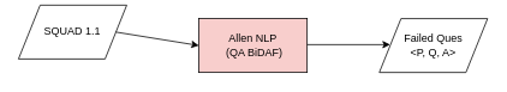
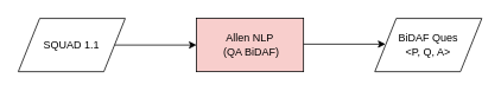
  <mxCell id="0" />
  <mxCell id="1" parent="0" />
- <mxCell id="2" value="SQUAD 1.1" style="shape=parallelogram;perimeter=parallelogramPerimeter;whiteSpace=wrap;html=1;" vertex="1" parent="1"><mxGeometry x="20" y="5" width="120" height="60" as="geometry" /></mxCell>
+ <mxCell id="2" value="SQUAD 1.1" style="shape=parallelogram;perimeter=parallelogramPerimeter;whiteSpace=wrap;html=1;" vertex="1" parent="1"><mxGeometry x="20" y="20" width="120" height="60" as="geometry" /></mxCell>
  <mxCell id="3" value="Allen NLP&lt;br&gt;&amp;nbsp;(QA BiDAF)" style="rounded=0;whiteSpace=wrap;html=1;fillColor=#f8cecc;" vertex="1" parent="1"><mxGeometry x="220" y="20" width="120" height="60" as="geometry" /></mxCell>
- <mxCell id="4" value="Failed Ques &lt;br&gt;&amp;lt;P, Q, A&amp;gt;" style="shape=parallelogram;perimeter=parallelogramPerimeter;whiteSpace=wrap;html=1;" vertex="1" parent="1"><mxGeometry x="420" y="20" width="120" height="60" as="geometry" /></mxCell>
+ <mxCell id="4" value="BiDAF Ques &lt;br&gt;&amp;lt;P, Q, A&amp;gt;" style="shape=parallelogram;perimeter=parallelogramPerimeter;whiteSpace=wrap;html=1;" vertex="1" parent="1"><mxGeometry x="420" y="20" width="120" height="60" as="geometry" /></mxCell>
  <mxCell id="5" value="" style="endArrow=classic;html=1;entryX=0;entryY=0.5;entryDx=0;entryDy=0;exitX=1;exitY=0.5;exitDx=0;exitDy=0;" edge="1" parent="1" source="2" target="3"><mxGeometry width="50" height="50" relative="1" as="geometry"><mxPoint x="120" y="200" as="sourcePoint" /><mxPoint x="170" y="150" as="targetPoint" /></mxGeometry></mxCell>
  <mxCell id="6" value="" style="endArrow=classic;html=1;entryX=0;entryY=0.5;entryDx=0;entryDy=0;exitX=1;exitY=0.5;exitDx=0;exitDy=0;" edge="1" parent="1"><mxGeometry width="50" height="50" relative="1" as="geometry"><mxPoint x="340" y="49" as="sourcePoint" /><mxPoint x="432" y="49" as="targetPoint" /></mxGeometry></mxCell>
